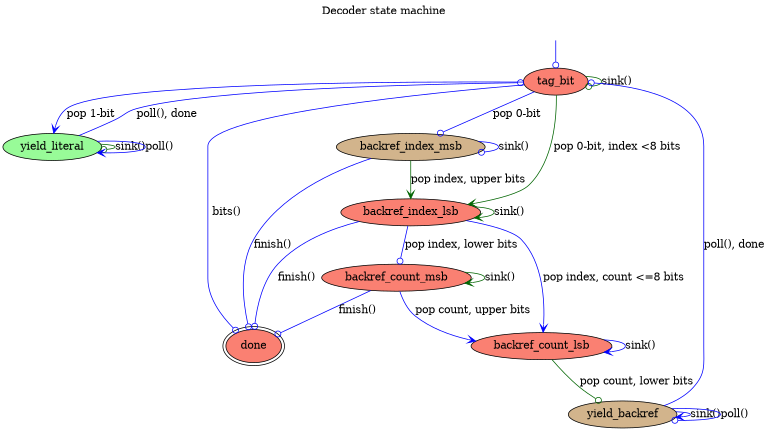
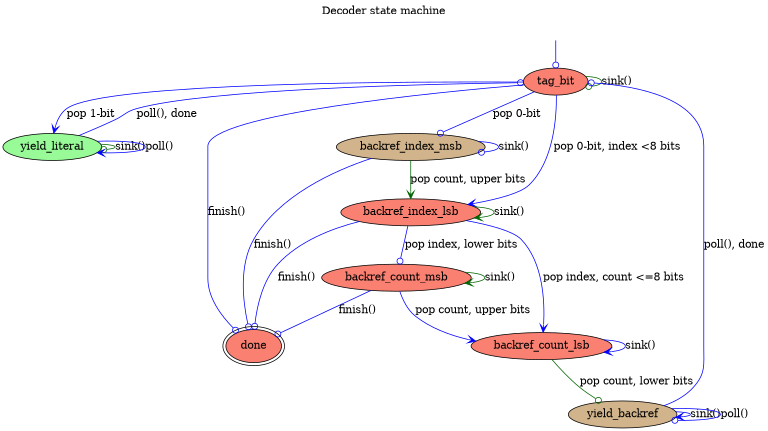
  digraph {
    label="Decoder state machine"
    labelloc=t
    node [style=filled fillcolor=salmon]
    edge [arrowhead=odot color=blue]
    Start [shape=point style=invis fillcolor=""]
    tag_bit
    yield_literal [fillcolor=palegreen]
    backref_index_msb [fillcolor=tan]
    backref_index_lsb
    done [peripheries=2]
    backref_count_msb
    backref_count_lsb
    yield_backref [fillcolor=tan]
    Start -> tag_bit
    tag_bit -> tag_bit [color=darkgreen label="sink()" weight=10]
    tag_bit -> yield_literal [arrowhead=vee label="pop 1-bit"]
    tag_bit -> backref_index_msb [label="pop 0-bit" weight=10]
-   tag_bit -> backref_index_lsb [arrowhead=vee color=darkgreen label="pop 0-bit, index <8 bits" weight=10]
-   tag_bit -> done [label="bits()"]
+   tag_bit -> backref_index_lsb [arrowhead=vee label="pop 0-bit, index <8 bits" weight=10]
+   tag_bit -> done [label="finish()"]
    yield_literal -> tag_bit [label="poll(), done"]
    yield_literal -> yield_literal [color=darkgreen label="sink()"]
    yield_literal -> yield_literal [arrowhead=vee label="poll()"]
    backref_index_msb -> backref_index_msb [label="sink()"]
-   backref_index_msb -> backref_index_lsb [arrowhead=vee color=darkgreen label="pop index, upper bits" weight=10]
+   backref_index_msb -> backref_index_lsb [arrowhead=vee color=darkgreen label="pop count, upper bits" weight=10]
    backref_index_msb -> done [label="finish()"]
    backref_index_lsb -> backref_index_lsb [arrowhead=vee color=darkgreen label="sink()"]
    backref_index_lsb -> done [label="finish()"]
    backref_index_lsb -> backref_count_msb [label="pop index, lower bits" weight=10]
    backref_index_lsb -> backref_count_lsb [arrowhead=vee label="pop index, count <=8 bits" weight=10]
    backref_count_msb -> done [label="finish()"]
    backref_count_msb -> backref_count_msb [arrowhead=vee color=darkgreen label="sink()"]
    backref_count_msb -> backref_count_lsb [arrowhead=vee label="pop count, upper bits" weight=10]
    backref_count_lsb -> backref_count_lsb [arrowhead=vee label="sink()"]
    backref_count_lsb -> yield_backref [color=darkgreen label="pop count, lower bits" weight=10]
    yield_backref -> tag_bit [label="poll(), done" weight=10]
    yield_backref -> yield_backref [arrowhead=vee label="sink()"]
    yield_backref -> yield_backref [label="poll()"]
  }
